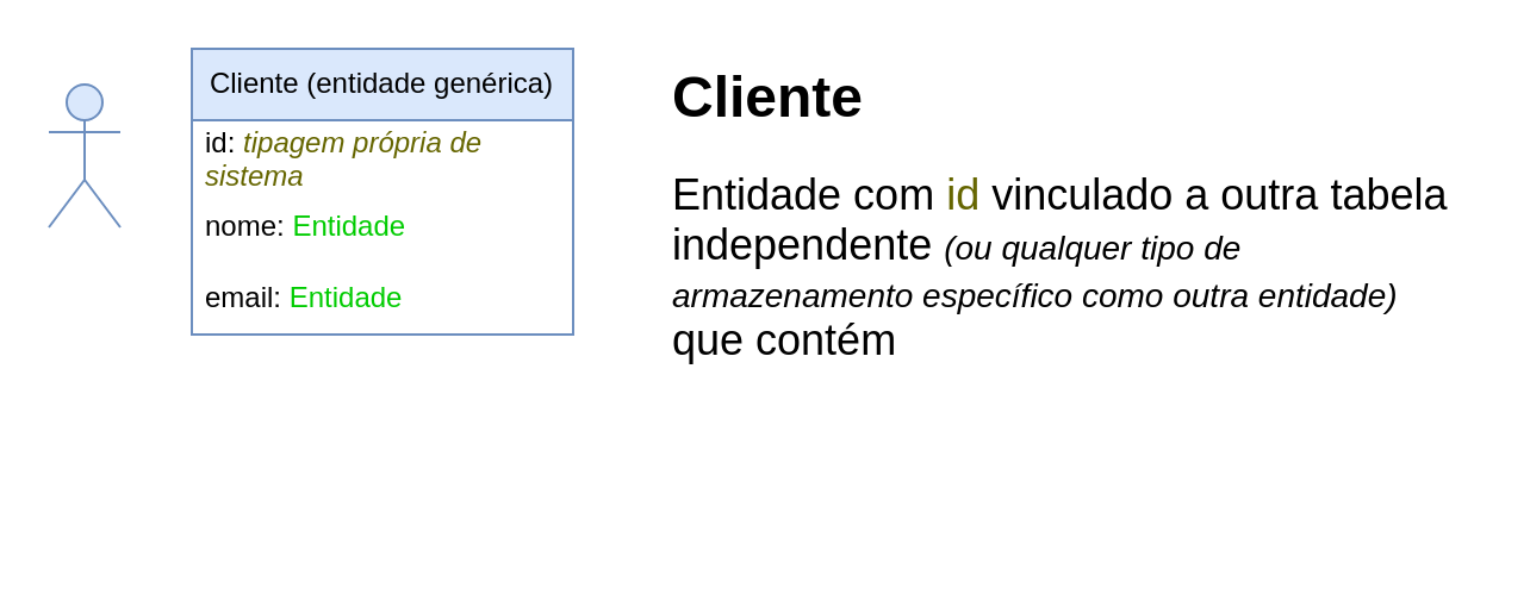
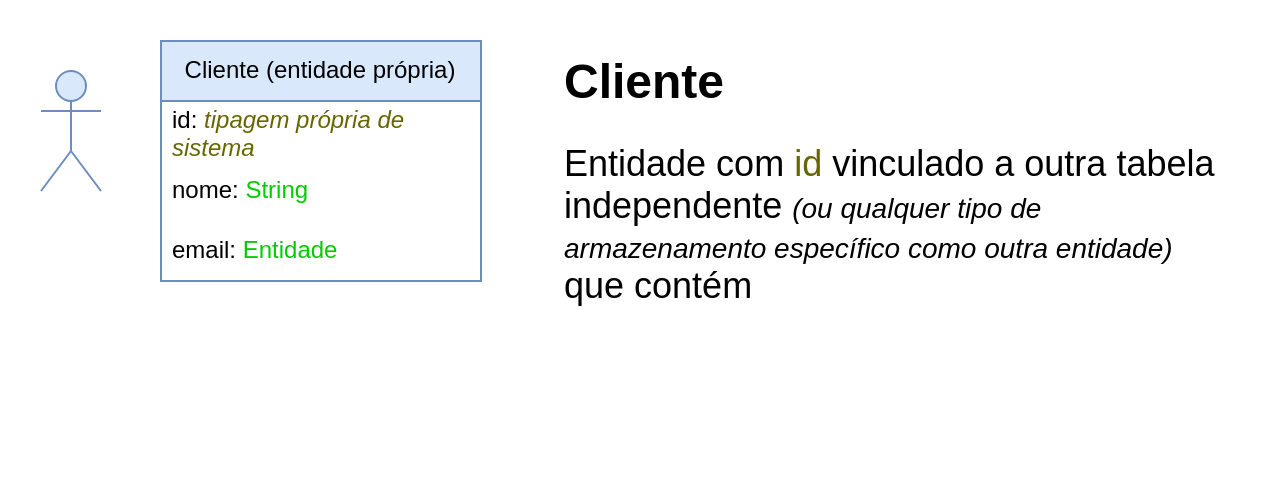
  <mxCell id="0" />
  <mxCell id="1" parent="0" />
- <mxCell id="2" value="Cliente (entidade genérica)" style="swimlane;fontStyle=0;childLayout=stackLayout;horizontal=1;startSize=30;horizontalStack=0;resizeParent=1;resizeParentMax=0;resizeLast=0;collapsible=1;marginBottom=0;whiteSpace=wrap;html=1;fillColor=#dae8fc;strokeColor=#6c8ebf;" vertex="1" parent="1"><mxGeometry x="80" y="20" width="160" height="120" as="geometry" /></mxCell>
+ <mxCell id="2" value="Cliente (entidade própria)" style="swimlane;fontStyle=0;childLayout=stackLayout;horizontal=1;startSize=30;horizontalStack=0;resizeParent=1;resizeParentMax=0;resizeLast=0;collapsible=1;marginBottom=0;whiteSpace=wrap;html=1;fillColor=#dae8fc;strokeColor=#6c8ebf;" vertex="1" parent="1"><mxGeometry x="80" y="20" width="160" height="120" as="geometry" /></mxCell>
  <mxCell id="3" value="id: &lt;font color=&quot;#666600&quot; style=&quot;&quot;&gt;&lt;i&gt;tipagem própria de sistema&lt;/i&gt;&lt;/font&gt;" style="text;strokeColor=none;fillColor=none;align=left;verticalAlign=middle;spacingLeft=4;spacingRight=4;overflow=hidden;points=[[0,0.5],[1,0.5]];portConstraint=eastwest;rotatable=0;whiteSpace=wrap;html=1;" vertex="1" parent="2"><mxGeometry y="30" width="160" height="30" as="geometry" /></mxCell>
- <mxCell id="4" value="nome: &lt;font color=&quot;#00cc00&quot;&gt;Entidade&lt;/font&gt;" style="text;strokeColor=none;fillColor=none;align=left;verticalAlign=middle;spacingLeft=4;spacingRight=4;overflow=hidden;points=[[0,0.5],[1,0.5]];portConstraint=eastwest;rotatable=0;whiteSpace=wrap;html=1;" vertex="1" parent="2"><mxGeometry y="60" width="160" height="30" as="geometry" /></mxCell>
+ <mxCell id="4" value="nome: &lt;font color=&quot;#00cc00&quot;&gt;String&lt;/font&gt;" style="text;strokeColor=none;fillColor=none;align=left;verticalAlign=middle;spacingLeft=4;spacingRight=4;overflow=hidden;points=[[0,0.5],[1,0.5]];portConstraint=eastwest;rotatable=0;whiteSpace=wrap;html=1;" vertex="1" parent="2"><mxGeometry y="60" width="160" height="30" as="geometry" /></mxCell>
  <mxCell id="5" value="email: &lt;font color=&quot;#00cc00&quot;&gt;Entidade&lt;/font&gt;" style="text;strokeColor=none;fillColor=none;align=left;verticalAlign=middle;spacingLeft=4;spacingRight=4;overflow=hidden;points=[[0,0.5],[1,0.5]];portConstraint=eastwest;rotatable=0;whiteSpace=wrap;html=1;" vertex="1" parent="2"><mxGeometry y="90" width="160" height="30" as="geometry" /></mxCell>
  <mxCell id="6" value="&lt;h1 style=&quot;margin-top: 0px;&quot;&gt;&lt;span style=&quot;background-color: initial;&quot;&gt;&lt;font style=&quot;font-size: 24px;&quot;&gt;Cliente&lt;/font&gt;&lt;/span&gt;&lt;/h1&gt;&lt;div style=&quot;&quot;&gt;&lt;font style=&quot;font-size: 18px;&quot;&gt;Entidade com&amp;nbsp;&lt;font style=&quot;font-size: 18px;&quot; color=&quot;#666600&quot;&gt;id&lt;/font&gt;&amp;nbsp;vinculado a outra tabela independente&amp;nbsp;&lt;/font&gt;&lt;font style=&quot;font-size: 14px;&quot;&gt;&lt;i&gt;(ou qualquer tipo de armazenamento específico como outra entidade)&lt;/i&gt;&lt;/font&gt;&lt;font style=&quot;font-size: 15px;&quot;&gt; &lt;/font&gt;&lt;font style=&quot;font-size: 18px;&quot;&gt;que contém&lt;/font&gt;&lt;/div&gt;" style="text;html=1;whiteSpace=wrap;overflow=hidden;rounded=0;" vertex="1" parent="1"><mxGeometry x="280" y="20" width="340" height="210" as="geometry" /></mxCell>
  <mxCell id="7" value="" style="shape=umlActor;verticalLabelPosition=bottom;verticalAlign=top;html=1;outlineConnect=0;fillColor=#dae8fc;strokeColor=#6c8ebf;" vertex="1" parent="1"><mxGeometry x="20" y="35" width="30" height="60" as="geometry" /></mxCell>
